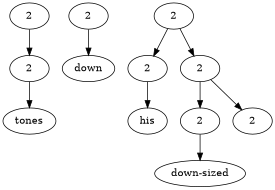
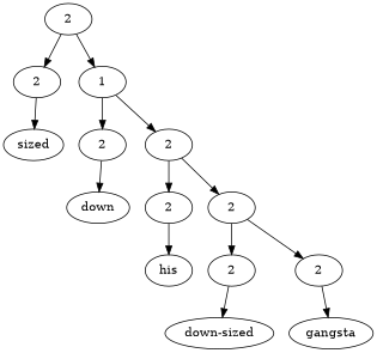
  digraph {
    n1 [label=2]
    n2 [label=2]
-   n4 [label=tones]
+   n3 [label=1]
+   n4 [label=sized]
    n5 [label=2]
    n6 [label=2]
    n7 [label=down]
    n8 [label=2]
    n9 [label=2]
    n10 [label=his]
    n11 [label=2]
    n12 [label=2]
    n13 [label="down-sized"]
+   n14 [label=gangsta]
    n1 -> n2
+   n1 -> n3
    n2 -> n4
+   n3 -> n5
+   n3 -> n6
    n5 -> n7
    n6 -> n8
    n6 -> n9
    n8 -> n10
    n9 -> n11
    n9 -> n12
    n11 -> n13
+   n12 -> n14
  }
